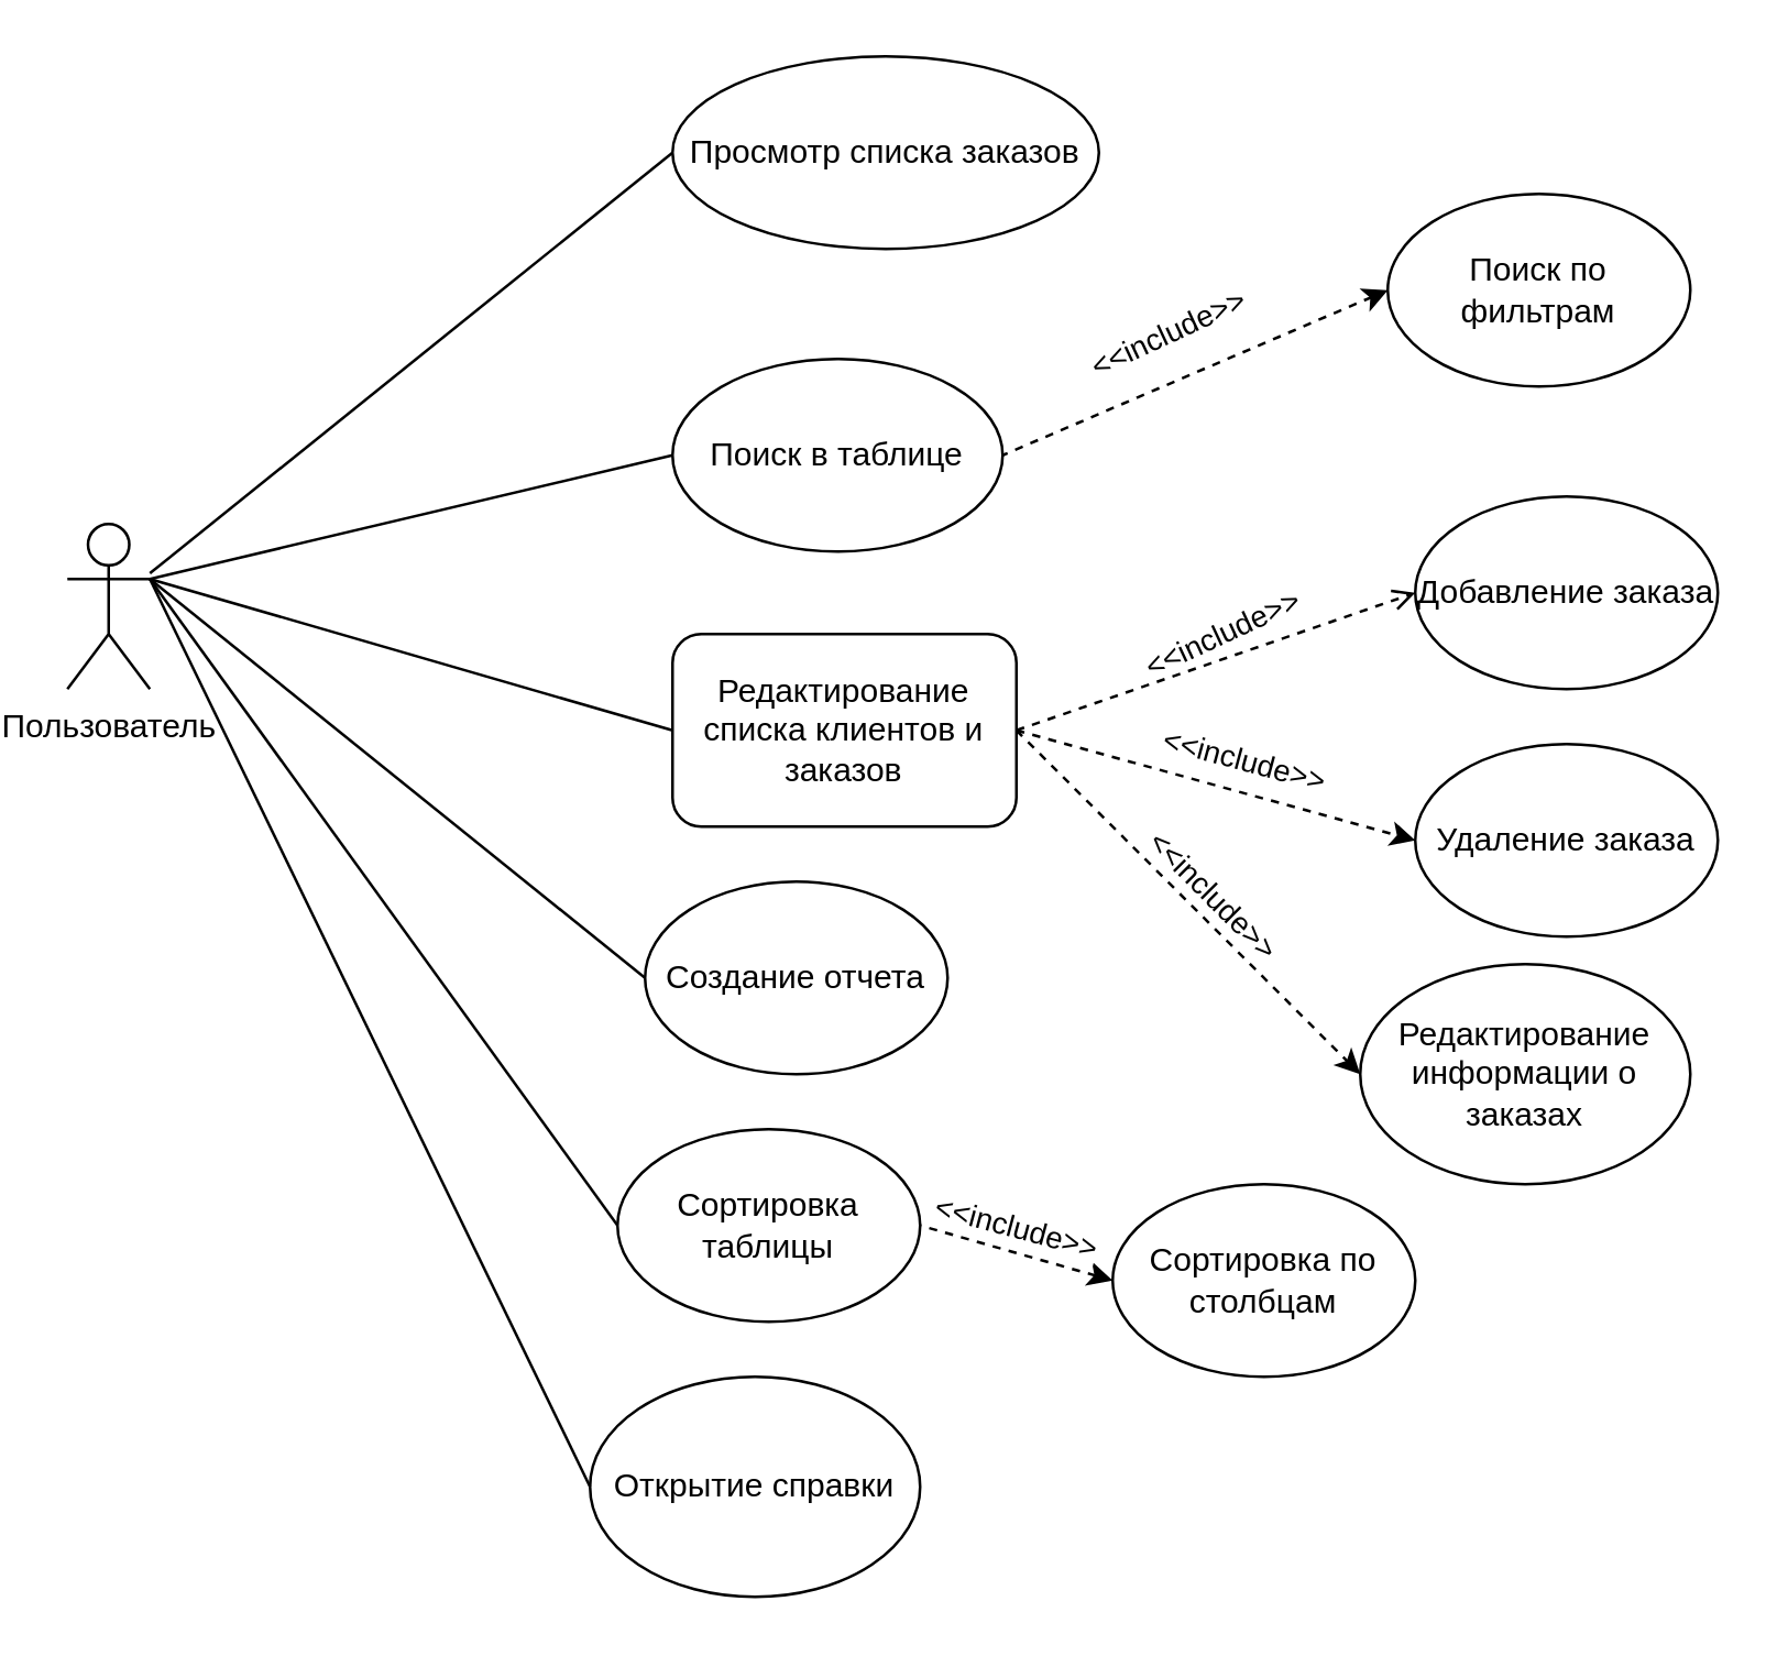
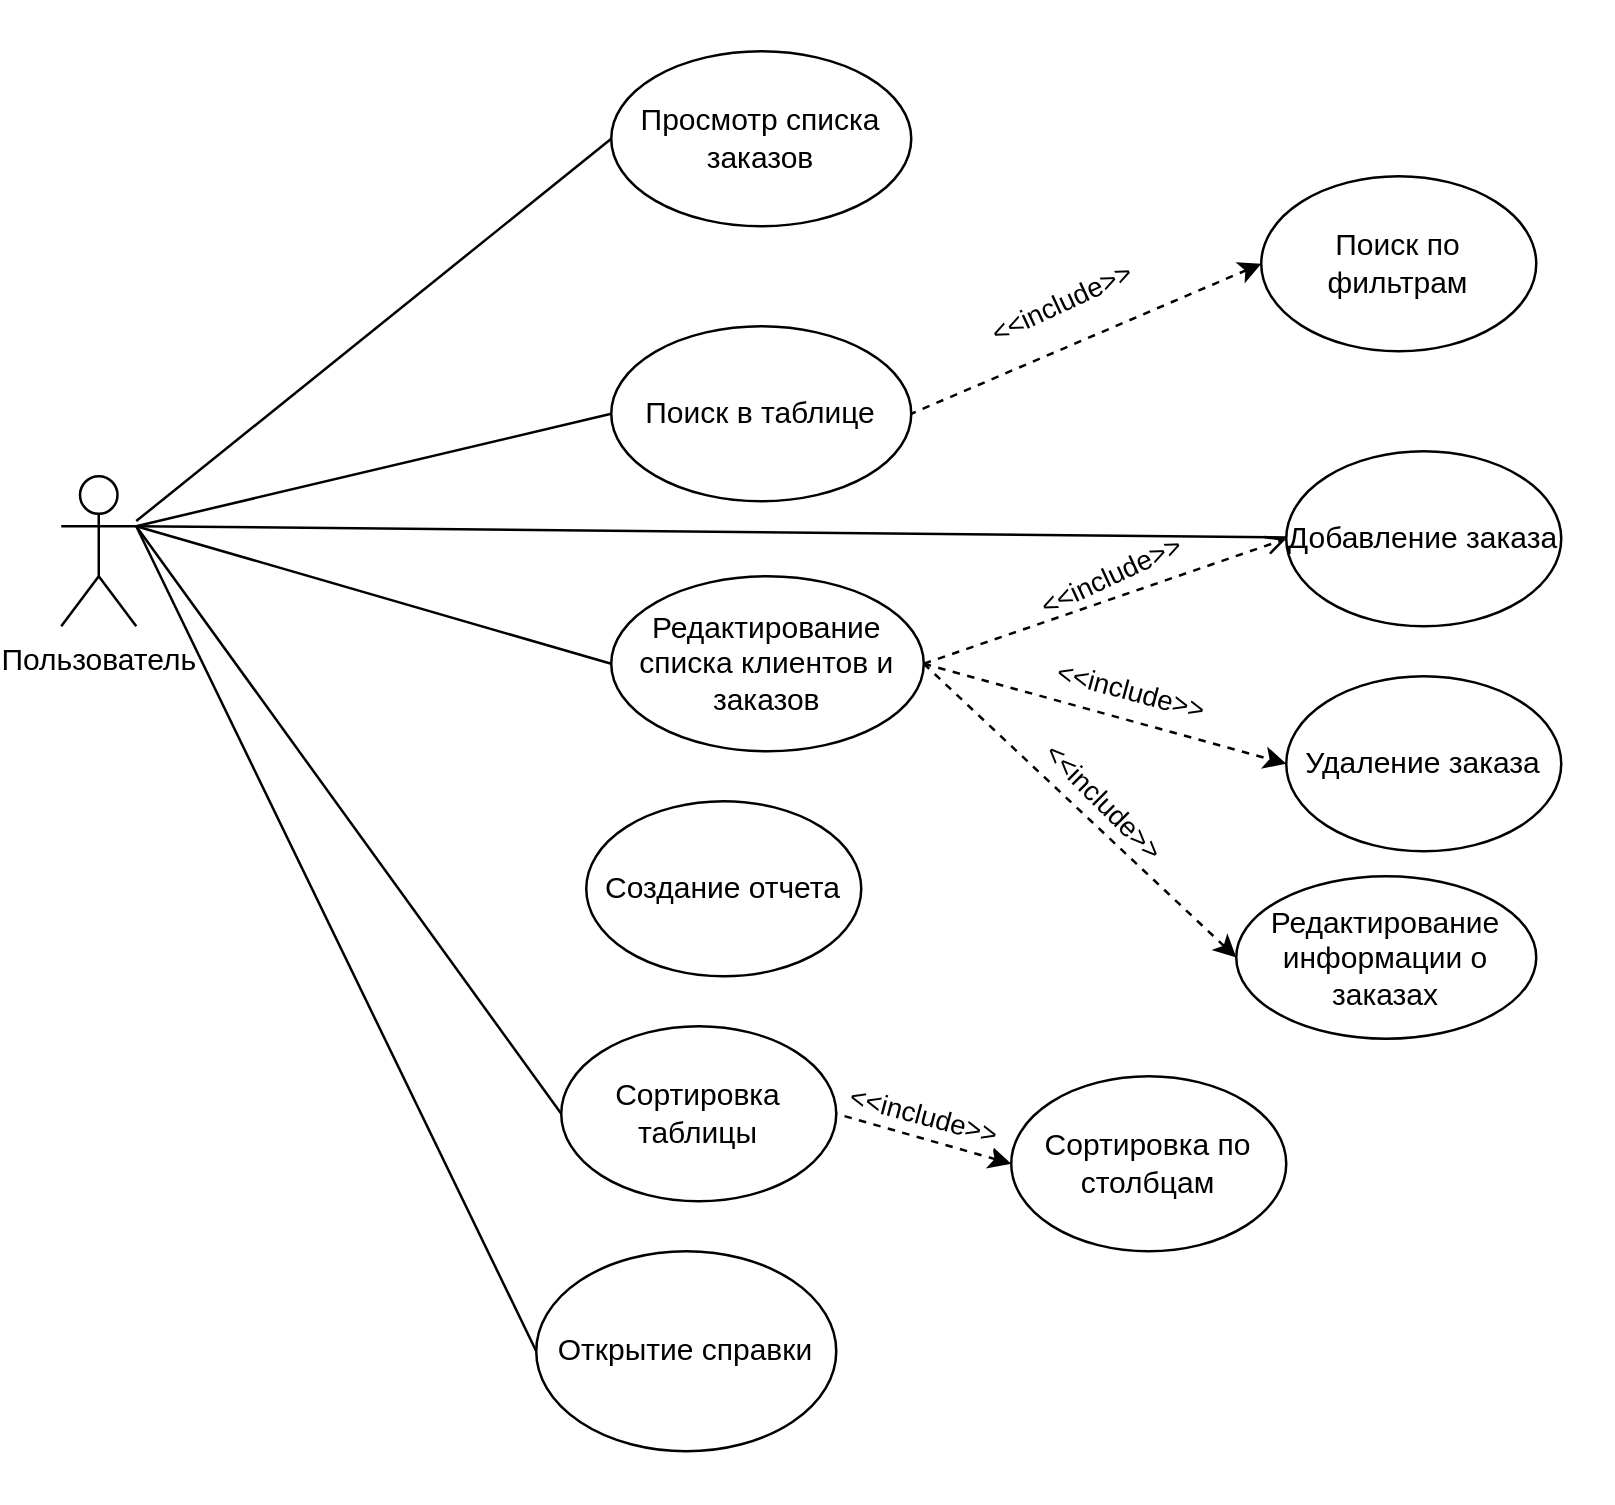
  <mxCell id="0" />
  <mxCell id="1" parent="0" />
  <mxCell id="2" value="Пользователь" style="shape=umlActor;verticalLabelPosition=bottom;verticalAlign=top;html=1;outlineConnect=0;" parent="1" vertex="1"><mxGeometry x="20" y="190" width="30" height="60" as="geometry" /></mxCell>
- <mxCell id="3" value="Просмотр списка заказов" style="ellipse;whiteSpace=wrap;html=1;" parent="1" vertex="1"><mxGeometry x="240" y="20" width="155" height="70" as="geometry" /></mxCell>
+ <mxCell id="3" value="Просмотр списка заказов" style="ellipse;whiteSpace=wrap;html=1;" parent="1" vertex="1"><mxGeometry x="240" y="20" width="120" height="70" as="geometry" /></mxCell>
  <mxCell id="4" value="Поиск в таблице" style="ellipse;whiteSpace=wrap;html=1;" parent="1" vertex="1"><mxGeometry x="240" y="130" width="120" height="70" as="geometry" /></mxCell>
- <mxCell id="5" value="Редактирование списка клиентов и заказов" style="whiteSpace=wrap;html=1;rounded=1;" parent="1" vertex="1"><mxGeometry x="240" y="230" width="125" height="70" as="geometry" /></mxCell>
+ <mxCell id="5" value="Редактирование списка клиентов и заказов" style="ellipse;whiteSpace=wrap;html=1;" parent="1" vertex="1"><mxGeometry x="240" y="230" width="125" height="70" as="geometry" /></mxCell>
  <mxCell id="6" value="Добавление заказа" style="ellipse;whiteSpace=wrap;html=1;" parent="1" vertex="1"><mxGeometry x="510" y="180" width="110" height="70" as="geometry" /></mxCell>
  <mxCell id="7" value="Удаление заказа" style="ellipse;whiteSpace=wrap;html=1;" parent="1" vertex="1"><mxGeometry x="510" y="270" width="110" height="70" as="geometry" /></mxCell>
- <mxCell id="8" value="Редактирование информации о заказах" style="ellipse;whiteSpace=wrap;html=1;" parent="1" vertex="1"><mxGeometry x="490" y="350" width="120" height="80" as="geometry" /></mxCell>
+ <mxCell id="8" value="Редактирование информации о заказах" style="ellipse;whiteSpace=wrap;html=1;" parent="1" vertex="1"><mxGeometry x="490" y="350" width="120" height="65" as="geometry" /></mxCell>
  <mxCell id="9" value="Поиск по фильтрам" style="ellipse;whiteSpace=wrap;html=1;" parent="1" vertex="1"><mxGeometry x="500" y="70" width="110" height="70" as="geometry" /></mxCell>
  <mxCell id="10" value="" style="endArrow=none;html=1;rounded=0;exitX=0;exitY=0.5;exitDx=0;exitDy=0;entryX=1;entryY=0.5;entryDx=0;entryDy=0;dashed=1;startArrow=classic;startFill=1;endFill=0;" parent="1" source="9" target="4" edge="1"><mxGeometry width="50" height="50" relative="1" as="geometry"><mxPoint x="480" y="220" as="sourcePoint" /><mxPoint x="430" y="270" as="targetPoint" /></mxGeometry></mxCell>
  <mxCell id="11" value="&amp;lt;&amp;lt;include&amp;gt;&amp;gt;" style="edgeLabel;html=1;align=center;verticalAlign=middle;resizable=0;points=[];rotation=-25;" parent="10" vertex="1" connectable="0"><mxGeometry x="0.146" y="2" relative="1" as="geometry"><mxPoint x="19" y="89" as="offset" /></mxGeometry></mxCell>
  <mxCell id="12" value="" style="endArrow=open;html=1;rounded=0;exitX=1;exitY=0.5;exitDx=0;exitDy=0;entryX=0;entryY=0.5;entryDx=0;entryDy=0;dashed=1;startArrow=none;startFill=0;endFill=1;" parent="1" source="5" target="6" edge="1"><mxGeometry width="50" height="50" relative="1" as="geometry"><mxPoint x="370" y="260" as="sourcePoint" /><mxPoint x="510" y="200" as="targetPoint" /></mxGeometry></mxCell>
  <mxCell id="13" value="&amp;lt;&amp;lt;include&amp;gt;&amp;gt;" style="edgeLabel;html=1;align=center;verticalAlign=middle;resizable=0;points=[];rotation=-25;" parent="12" vertex="1" connectable="0"><mxGeometry x="0.146" y="2" relative="1" as="geometry"><mxPoint x="-28" y="-114" as="offset" /></mxGeometry></mxCell>
  <mxCell id="14" value="" style="endArrow=classic;html=1;rounded=0;exitX=1;exitY=0.5;exitDx=0;exitDy=0;entryX=0;entryY=0.5;entryDx=0;entryDy=0;dashed=1;startArrow=none;startFill=0;endFill=1;" parent="1" source="5" target="7" edge="1"><mxGeometry width="50" height="50" relative="1" as="geometry"><mxPoint x="375" y="275" as="sourcePoint" /><mxPoint x="520" y="225" as="targetPoint" /></mxGeometry></mxCell>
  <mxCell id="15" value="&amp;lt;&amp;lt;include&amp;gt;&amp;gt;" style="edgeLabel;html=1;align=center;verticalAlign=middle;resizable=0;points=[];rotation=15;" parent="14" vertex="1" connectable="0"><mxGeometry x="0.146" y="2" relative="1" as="geometry"><mxPoint x="-1" y="-11" as="offset" /></mxGeometry></mxCell>
  <mxCell id="16" value="" style="endArrow=classic;html=1;rounded=0;exitX=1;exitY=0.5;exitDx=0;exitDy=0;entryX=0;entryY=0.5;entryDx=0;entryDy=0;dashed=1;startArrow=none;startFill=0;endFill=1;" parent="1" source="5" target="8" edge="1"><mxGeometry width="50" height="50" relative="1" as="geometry"><mxPoint x="355" y="310" as="sourcePoint" /><mxPoint x="500" y="350" as="targetPoint" /></mxGeometry></mxCell>
  <mxCell id="17" value="&amp;lt;&amp;lt;include&amp;gt;&amp;gt;" style="edgeLabel;html=1;align=center;verticalAlign=middle;resizable=0;points=[];rotation=45;" parent="16" vertex="1" connectable="0"><mxGeometry x="0.146" y="2" relative="1" as="geometry"><mxPoint x="-1" y="-11" as="offset" /></mxGeometry></mxCell>
  <mxCell id="18" value="" style="endArrow=none;html=1;rounded=0;entryX=0;entryY=0.5;entryDx=0;entryDy=0;" parent="1" source="2" target="3" edge="1"><mxGeometry width="50" height="50" relative="1" as="geometry"><mxPoint x="450" y="290" as="sourcePoint" /><mxPoint x="500" y="240" as="targetPoint" /></mxGeometry></mxCell>
  <mxCell id="19" value="" style="endArrow=none;html=1;rounded=0;entryX=0;entryY=0.5;entryDx=0;entryDy=0;exitX=1;exitY=0.333;exitDx=0;exitDy=0;exitPerimeter=0;" parent="1" source="2" target="4" edge="1"><mxGeometry width="50" height="50" relative="1" as="geometry"><mxPoint x="60" y="218" as="sourcePoint" /><mxPoint x="250" y="65" as="targetPoint" /></mxGeometry></mxCell>
  <mxCell id="20" value="" style="endArrow=none;html=1;rounded=0;entryX=0;entryY=0.5;entryDx=0;entryDy=0;exitX=1;exitY=0.333;exitDx=0;exitDy=0;exitPerimeter=0;" parent="1" source="2" target="5" edge="1"><mxGeometry width="50" height="50" relative="1" as="geometry"><mxPoint x="70" y="228" as="sourcePoint" /><mxPoint x="260" y="75" as="targetPoint" /></mxGeometry></mxCell>
  <mxCell id="21" value="Создание отчета" style="ellipse;whiteSpace=wrap;html=1;" parent="1" vertex="1"><mxGeometry x="230" y="320" width="110" height="70" as="geometry" /></mxCell>
- <mxCell id="22" value="" style="endArrow=none;html=1;rounded=0;exitX=1;exitY=0.333;exitDx=0;exitDy=0;exitPerimeter=0;entryX=0;entryY=0.5;entryDx=0;entryDy=0;" parent="1" source="2" target="21" edge="1"><mxGeometry width="50" height="50" relative="1" as="geometry"><mxPoint x="60" y="220" as="sourcePoint" /><mxPoint x="230" y="380" as="targetPoint" /></mxGeometry></mxCell>
+ <mxCell id="22" value="" style="endArrow=none;html=1;rounded=0;exitX=1;exitY=0.333;exitDx=0;exitDy=0;exitPerimeter=0;" parent="1" source="2" target="6" edge="1"><mxGeometry width="50" height="50" relative="1" as="geometry"><mxPoint x="60" y="220" as="sourcePoint" /><mxPoint x="230" y="380" as="targetPoint" /></mxGeometry></mxCell>
  <mxCell id="23" value="Сортировка таблицы" style="ellipse;whiteSpace=wrap;html=1;" parent="1" vertex="1"><mxGeometry x="220" y="410" width="110" height="70" as="geometry" /></mxCell>
  <mxCell id="24" value="" style="endArrow=none;html=1;rounded=0;exitX=1;exitY=0.333;exitDx=0;exitDy=0;exitPerimeter=0;entryX=0;entryY=0.5;entryDx=0;entryDy=0;" parent="1" source="2" target="23" edge="1"><mxGeometry width="50" height="50" relative="1" as="geometry"><mxPoint x="60" y="220" as="sourcePoint" /><mxPoint x="220" y="375" as="targetPoint" /></mxGeometry></mxCell>
  <mxCell id="25" value="Сортировка по столбцам" style="ellipse;whiteSpace=wrap;html=1;" parent="1" vertex="1"><mxGeometry x="400" y="430" width="110" height="70" as="geometry" /></mxCell>
  <mxCell id="26" value="" style="endArrow=none;html=1;rounded=0;exitX=0;exitY=0.5;exitDx=0;exitDy=0;entryX=1;entryY=0.5;entryDx=0;entryDy=0;dashed=1;startArrow=classic;startFill=1;endFill=0;" parent="1" source="25" target="23" edge="1"><mxGeometry width="50" height="50" relative="1" as="geometry"><mxPoint x="390" y="600" as="sourcePoint" /><mxPoint x="270" y="545" as="targetPoint" /></mxGeometry></mxCell>
  <mxCell id="27" value="&amp;lt;&amp;lt;include&amp;gt;&amp;gt;" style="edgeLabel;html=1;align=center;verticalAlign=middle;resizable=0;points=[];rotation=15;" parent="26" vertex="1" connectable="0"><mxGeometry x="0.146" y="2" relative="1" as="geometry"><mxPoint x="6" y="-10" as="offset" /></mxGeometry></mxCell>
  <mxCell id="28" value="Открытие справки" style="ellipse;whiteSpace=wrap;html=1;" vertex="1" parent="1"><mxGeometry x="210" y="500" width="120" height="80" as="geometry" /></mxCell>
  <mxCell id="29" value="" style="endArrow=none;html=1;rounded=0;exitX=1;exitY=0.333;exitDx=0;exitDy=0;exitPerimeter=0;entryX=0;entryY=0.5;entryDx=0;entryDy=0;" edge="1" parent="1" source="2" target="28"><mxGeometry width="50" height="50" relative="1" as="geometry"><mxPoint x="20" y="290" as="sourcePoint" /><mxPoint x="190" y="525" as="targetPoint" /></mxGeometry></mxCell>
